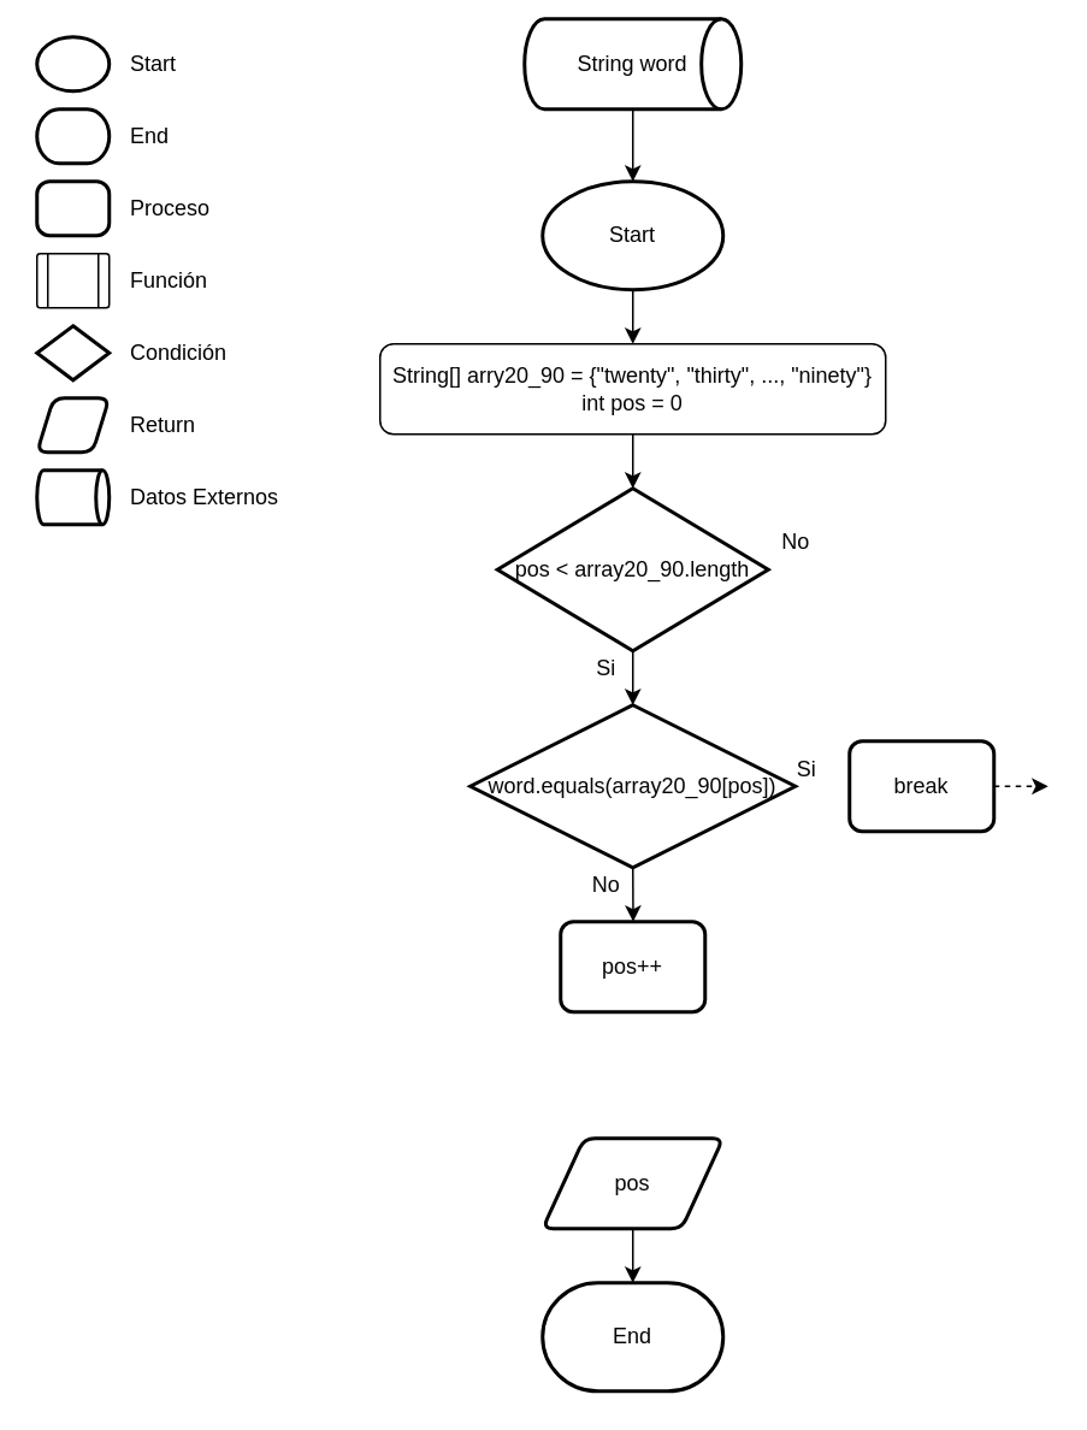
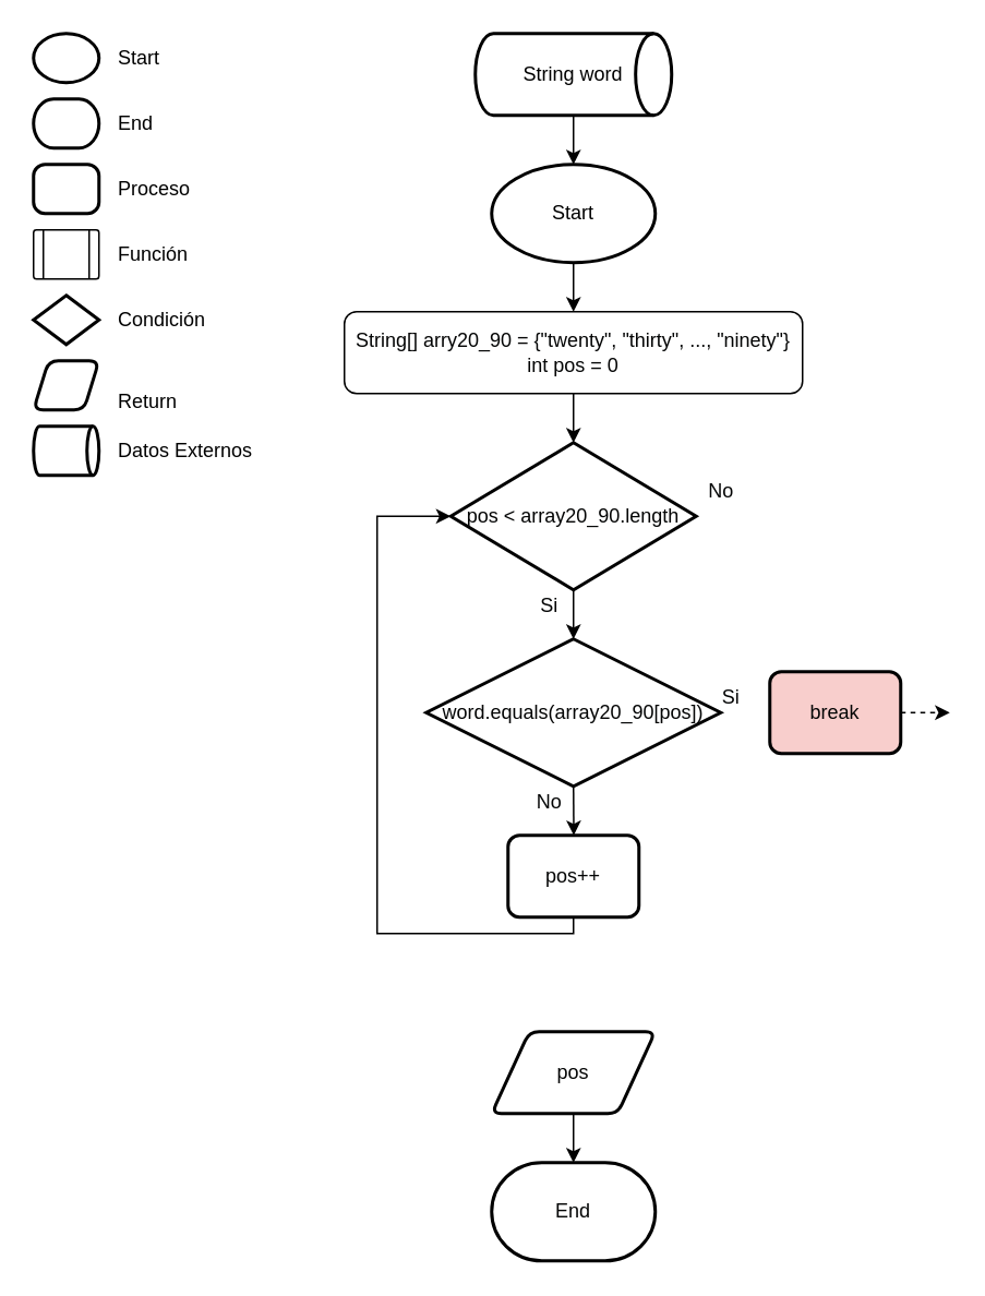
  <mxCell id="0" />
  <mxCell id="1" parent="0" />
  <mxCell id="2" value="" style="strokeWidth=2;html=1;shape=mxgraph.flowchart.start_1;whiteSpace=wrap;fillColor=default;align=center;" vertex="1" parent="1"><mxGeometry x="20" y="20" width="40" height="30" as="geometry" /></mxCell>
  <mxCell id="3" value="" style="strokeWidth=2;html=1;shape=mxgraph.flowchart.terminator;whiteSpace=wrap;fillColor=default;align=center;" vertex="1" parent="1"><mxGeometry x="20" y="60" width="40" height="30" as="geometry" /></mxCell>
  <mxCell id="4" value="" style="rounded=1;whiteSpace=wrap;html=1;absoluteArcSize=1;arcSize=14;strokeWidth=2;fillColor=default;align=center;" vertex="1" parent="1"><mxGeometry x="20" y="100" width="40" height="30" as="geometry" /></mxCell>
  <mxCell id="5" value="" style="verticalLabelPosition=bottom;verticalAlign=top;html=1;shape=process;whiteSpace=wrap;rounded=1;size=0.14;arcSize=6;fillColor=default;" vertex="1" parent="1"><mxGeometry x="20" y="140" width="40" height="30" as="geometry" /></mxCell>
  <mxCell id="6" value="&lt;div align=&quot;left&quot;&gt;Start&lt;/div&gt;" style="text;html=1;align=left;verticalAlign=middle;resizable=0;points=[];autosize=1;strokeColor=none;fillColor=none;" vertex="1" parent="1"><mxGeometry x="70" y="25" width="40" height="20" as="geometry" /></mxCell>
  <mxCell id="7" value="&lt;div align=&quot;left&quot;&gt;End&lt;/div&gt;" style="text;html=1;align=left;verticalAlign=middle;resizable=0;points=[];autosize=1;strokeColor=none;fillColor=none;" vertex="1" parent="1"><mxGeometry x="70" y="65" width="40" height="20" as="geometry" /></mxCell>
  <mxCell id="8" value="&lt;div align=&quot;left&quot;&gt;Proceso&lt;/div&gt;" style="text;html=1;align=left;verticalAlign=middle;resizable=0;points=[];autosize=1;strokeColor=none;fillColor=none;" vertex="1" parent="1"><mxGeometry x="70" y="105" width="60" height="20" as="geometry" /></mxCell>
  <mxCell id="9" value="Función" style="text;html=1;align=left;verticalAlign=middle;resizable=0;points=[];autosize=1;strokeColor=none;fillColor=none;" vertex="1" parent="1"><mxGeometry x="70" y="145" width="60" height="20" as="geometry" /></mxCell>
  <mxCell id="10" value="" style="strokeWidth=2;html=1;shape=mxgraph.flowchart.decision;whiteSpace=wrap;fillColor=default;align=left;" vertex="1" parent="1"><mxGeometry x="20" y="180" width="40" height="30" as="geometry" /></mxCell>
  <mxCell id="11" value="Condición" style="text;html=1;align=left;verticalAlign=middle;resizable=0;points=[];autosize=1;strokeColor=none;fillColor=none;" vertex="1" parent="1"><mxGeometry x="70" y="185" width="70" height="20" as="geometry" /></mxCell>
  <mxCell id="12" value="" style="shape=parallelogram;html=1;strokeWidth=2;perimeter=parallelogramPerimeter;whiteSpace=wrap;rounded=1;arcSize=12;size=0.23;fillColor=default;align=center;" vertex="1" parent="1"><mxGeometry x="20" y="220" width="40" height="30" as="geometry" /></mxCell>
- <mxCell id="13" value="Return" style="text;html=1;align=left;verticalAlign=middle;resizable=0;points=[];autosize=1;strokeColor=none;fillColor=none;" vertex="1" parent="1"><mxGeometry x="70" y="225" width="50" height="20" as="geometry" /></mxCell>
+ <mxCell id="13" value="Return" style="text;html=1;align=left;verticalAlign=middle;resizable=0;points=[];autosize=1;strokeColor=none;fillColor=none;" vertex="1" parent="1"><mxGeometry x="70" y="235" width="50" height="20" as="geometry" /></mxCell>
  <mxCell id="14" style="edgeStyle=orthogonalEdgeStyle;rounded=0;orthogonalLoop=1;jettySize=auto;html=1;exitX=0.5;exitY=1;exitDx=0;exitDy=0;exitPerimeter=0;entryX=0.5;entryY=0;entryDx=0;entryDy=0;fontFamily=Helvetica;fontColor=#040505;endArrow=classic;endFill=1;" edge="1" parent="1" source="15" target="21"><mxGeometry relative="1" as="geometry" /></mxCell>
  <mxCell id="15" value="Start" style="strokeWidth=2;html=1;shape=mxgraph.flowchart.start_1;whiteSpace=wrap;fillColor=default;align=center;" vertex="1" parent="1"><mxGeometry x="300" y="100" width="100" height="60" as="geometry" /></mxCell>
  <mxCell id="16" value="" style="strokeWidth=2;html=1;shape=mxgraph.flowchart.direct_data;whiteSpace=wrap;" vertex="1" parent="1"><mxGeometry x="20" y="260" width="40" height="30" as="geometry" /></mxCell>
  <mxCell id="17" value="Datos Externos" style="text;html=1;align=left;verticalAlign=middle;resizable=0;points=[];autosize=1;strokeColor=none;fillColor=none;" vertex="1" parent="1"><mxGeometry x="70" y="265" width="100" height="20" as="geometry" /></mxCell>
  <mxCell id="18" style="edgeStyle=orthogonalEdgeStyle;rounded=0;orthogonalLoop=1;jettySize=auto;html=1;exitX=0.5;exitY=1;exitDx=0;exitDy=0;exitPerimeter=0;entryX=0.5;entryY=0;entryDx=0;entryDy=0;entryPerimeter=0;" edge="1" parent="1" source="19" target="15"><mxGeometry relative="1" as="geometry" /></mxCell>
- <mxCell id="19" value="String word" style="strokeWidth=2;html=1;shape=mxgraph.flowchart.direct_data;whiteSpace=wrap;" vertex="1" parent="1"><mxGeometry x="290" y="10" width="120" height="50" as="geometry" /></mxCell>
+ <mxCell id="19" value="String word" style="strokeWidth=2;html=1;shape=mxgraph.flowchart.direct_data;whiteSpace=wrap;" vertex="1" parent="1"><mxGeometry x="290" y="20" width="120" height="50" as="geometry" /></mxCell>
  <mxCell id="20" style="edgeStyle=orthogonalEdgeStyle;rounded=0;orthogonalLoop=1;jettySize=auto;html=1;exitX=0.5;exitY=1;exitDx=0;exitDy=0;entryX=0.5;entryY=0;entryDx=0;entryDy=0;entryPerimeter=0;fontFamily=Helvetica;fontColor=#040505;endArrow=classic;endFill=1;" edge="1" parent="1" source="21" target="23"><mxGeometry relative="1" as="geometry" /></mxCell>
  <mxCell id="21" value="&lt;div&gt;String[] arry20_90 = {&quot;twenty&quot;, &quot;thirty&quot;, ..., &quot;ninety&quot;}&lt;/div&gt;int pos = 0" style="rounded=1;whiteSpace=wrap;html=1;labelBackgroundColor=none;fontFamily=Helvetica;fontColor=#040505;" vertex="1" parent="1"><mxGeometry y="190" width="280" height="50" as="geometry" x="210" /></mxCell>
  <mxCell id="22" style="edgeStyle=orthogonalEdgeStyle;rounded=0;orthogonalLoop=1;jettySize=auto;html=1;exitX=0.5;exitY=1;exitDx=0;exitDy=0;exitPerimeter=0;entryX=0.5;entryY=0;entryDx=0;entryDy=0;entryPerimeter=0;fontFamily=Helvetica;fontColor=#040505;endArrow=classic;endFill=1;" edge="1" parent="1" source="23" target="27"><mxGeometry relative="1" as="geometry"><mxPoint x="350" y="370" as="sourcePoint" /></mxGeometry></mxCell>
  <mxCell id="23" value="pos &amp;lt; array20_90.length" style="strokeWidth=2;html=1;shape=mxgraph.flowchart.decision;whiteSpace=wrap;labelBackgroundColor=none;fontFamily=Helvetica;fontColor=#040505;" vertex="1" parent="1"><mxGeometry x="275" y="270" width="150" height="90" as="geometry" /></mxCell>
  <mxCell id="24" value="No" style="text;html=1;align=center;verticalAlign=middle;resizable=0;points=[];autosize=1;strokeColor=none;fillColor=none;fontFamily=Helvetica;fontColor=#040505;" vertex="1" parent="1"><mxGeometry x="425" y="290" width="30" height="20" as="geometry" /></mxCell>
  <mxCell id="25" value="Si" style="text;html=1;align=center;verticalAlign=middle;resizable=0;points=[];autosize=1;strokeColor=none;fillColor=none;fontFamily=Helvetica;fontColor=#040505;" vertex="1" parent="1"><mxGeometry x="320" y="360" width="30" height="20" as="geometry" /></mxCell>
  <mxCell id="26" style="edgeStyle=orthogonalEdgeStyle;rounded=0;orthogonalLoop=1;jettySize=auto;html=1;exitX=0.5;exitY=1;exitDx=0;exitDy=0;exitPerimeter=0;fontFamily=Helvetica;fontColor=#040505;endArrow=classic;endFill=1;" edge="1" parent="1" source="27"><mxGeometry relative="1" as="geometry"><mxPoint x="350.172" y="510" as="targetPoint" /><mxPoint x="350" y="490" as="sourcePoint" /></mxGeometry></mxCell>
  <mxCell id="27" value="word.equals(array20_90[pos])" style="strokeWidth=2;html=1;shape=mxgraph.flowchart.decision;whiteSpace=wrap;labelBackgroundColor=none;fontFamily=Helvetica;fontColor=#040505;" vertex="1" parent="1"><mxGeometry x="260" y="390" width="180" height="90" as="geometry" /></mxCell>
  <mxCell id="28" value="Si" style="text;html=1;align=center;verticalAlign=middle;resizable=0;points=[];autosize=1;strokeColor=none;fillColor=none;fontFamily=Helvetica;fontColor=#040505;" vertex="1" parent="1"><mxGeometry x="431" y="416" width="30" height="20" as="geometry" /></mxCell>
  <mxCell id="29" value="No" style="text;html=1;align=center;verticalAlign=middle;resizable=0;points=[];autosize=1;strokeColor=none;fillColor=none;fontFamily=Helvetica;fontColor=#040505;" vertex="1" parent="1"><mxGeometry x="320" y="480" width="30" height="20" as="geometry" /></mxCell>
+ <mxCell id="30" style="edgeStyle=orthogonalEdgeStyle;rounded=0;orthogonalLoop=1;jettySize=auto;html=1;exitX=0.5;exitY=1;exitDx=0;exitDy=0;entryX=0;entryY=0.5;entryDx=0;entryDy=0;entryPerimeter=0;fontFamily=Helvetica;fontColor=#040505;endArrow=classic;endFill=1;" edge="1" parent="1" source="31" target="23"><mxGeometry relative="1" as="geometry"><Array as="points"><mxPoint x="350" y="570" /><mxPoint x="230" y="570" /><mxPoint x="230" y="315" /></Array></mxGeometry></mxCell>
  <mxCell id="31" value="pos++" style="rounded=1;whiteSpace=wrap;html=1;absoluteArcSize=1;arcSize=14;strokeWidth=2;labelBackgroundColor=none;fontFamily=Helvetica;fontColor=#040505;" vertex="1" parent="1"><mxGeometry x="310" y="510" width="80" height="50" as="geometry" /></mxCell>
  <mxCell id="32" value="" style="edgeStyle=orthogonalEdgeStyle;rounded=0;orthogonalLoop=1;jettySize=auto;html=1;fontFamily=Helvetica;fontColor=#040505;endArrow=classic;endFill=1;" edge="1" parent="1" source="33"><mxGeometry relative="1" as="geometry"><mxPoint x="350" y="710" as="targetPoint" /></mxGeometry></mxCell>
  <mxCell id="33" value="pos" style="shape=parallelogram;html=1;strokeWidth=2;perimeter=parallelogramPerimeter;whiteSpace=wrap;rounded=1;arcSize=12;size=0.23;labelBackgroundColor=none;fontFamily=Helvetica;fontColor=#040505;" vertex="1" parent="1"><mxGeometry x="300" y="630" width="100" height="50" as="geometry" /></mxCell>
  <mxCell id="34" style="edgeStyle=orthogonalEdgeStyle;rounded=0;orthogonalLoop=1;jettySize=auto;html=1;exitX=1;exitY=0.5;exitDx=0;exitDy=0;fontFamily=Helvetica;fontColor=#040505;endArrow=classic;endFill=1;dashed=1;" edge="1" parent="1" source="35"><mxGeometry relative="1" as="geometry"><mxPoint x="580" y="435" as="targetPoint" /></mxGeometry></mxCell>
- <mxCell id="35" value="break" style="rounded=1;whiteSpace=wrap;html=1;absoluteArcSize=1;arcSize=14;strokeWidth=2;labelBackgroundColor=none;fontFamily=Helvetica;fontColor=#040505;" vertex="1" parent="1"><mxGeometry x="470" y="410" width="80" height="50" as="geometry" /></mxCell>
+ <mxCell id="35" value="break" style="rounded=1;whiteSpace=wrap;html=1;absoluteArcSize=1;arcSize=14;strokeWidth=2;labelBackgroundColor=none;fontFamily=Helvetica;fontColor=#040505;fillColor=#f8cecc;" vertex="1" parent="1"><mxGeometry x="470" y="410" width="80" height="50" as="geometry" /></mxCell>
  <mxCell id="36" value="End" style="strokeWidth=2;html=1;shape=mxgraph.flowchart.terminator;whiteSpace=wrap;labelBackgroundColor=none;fontFamily=Helvetica;fontColor=#040505;" vertex="1" parent="1"><mxGeometry x="300" y="710" width="100" height="60" as="geometry" /></mxCell>
